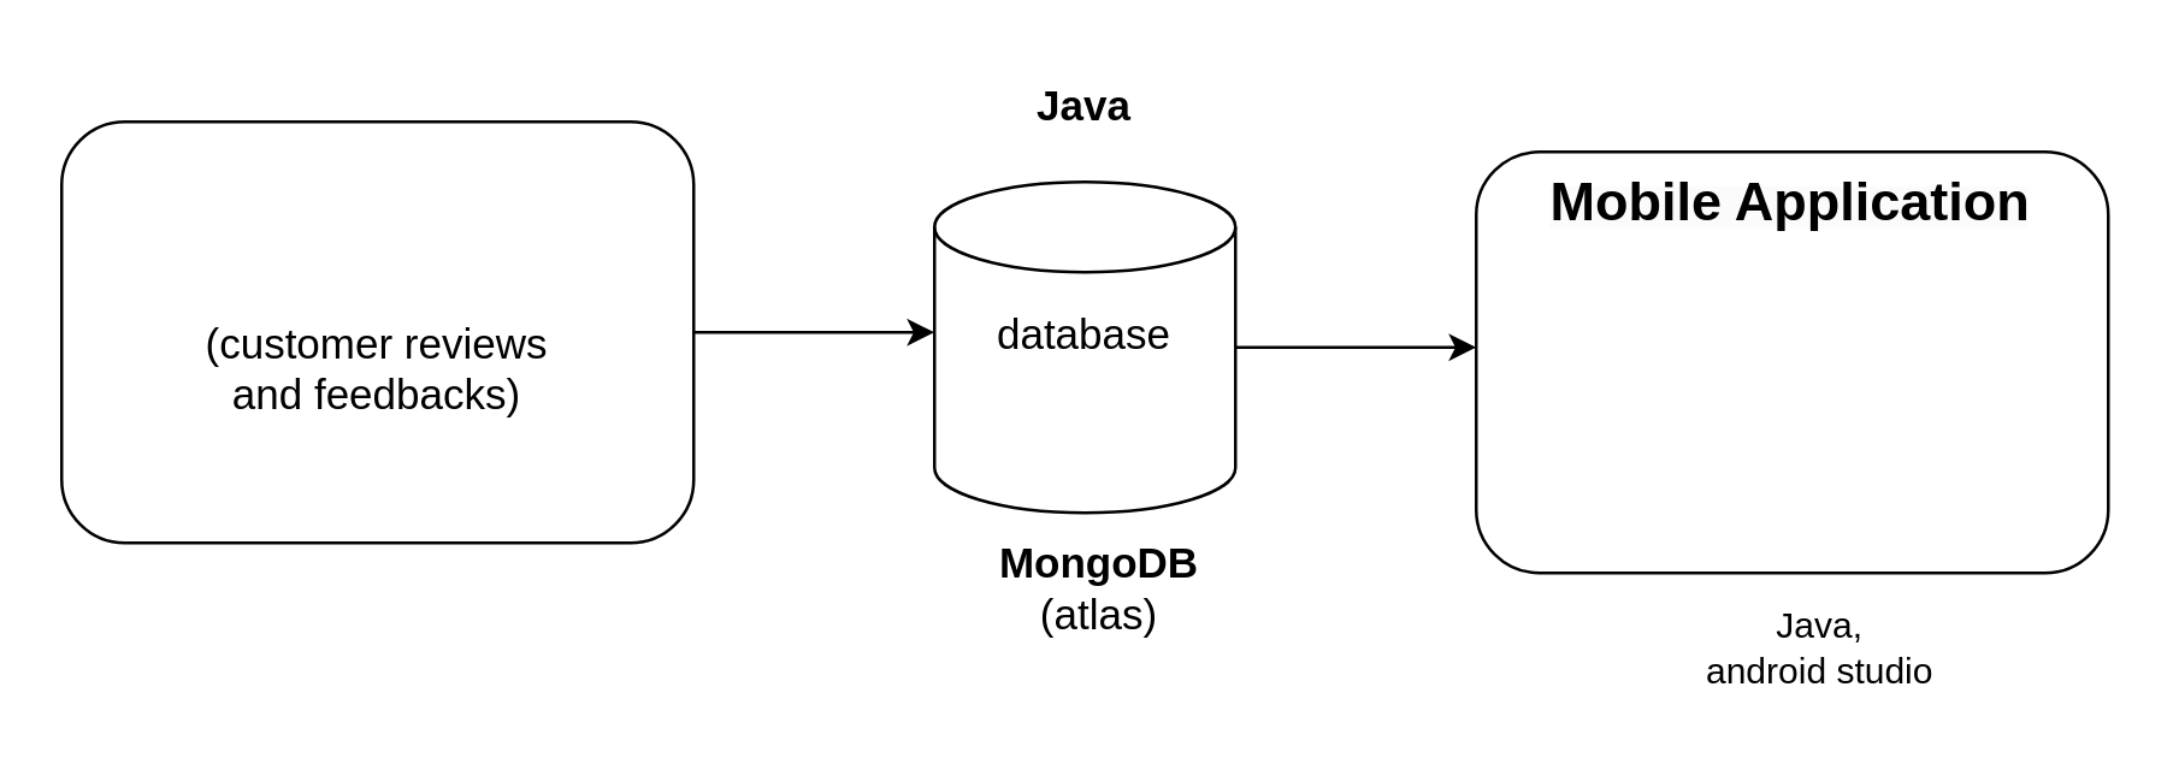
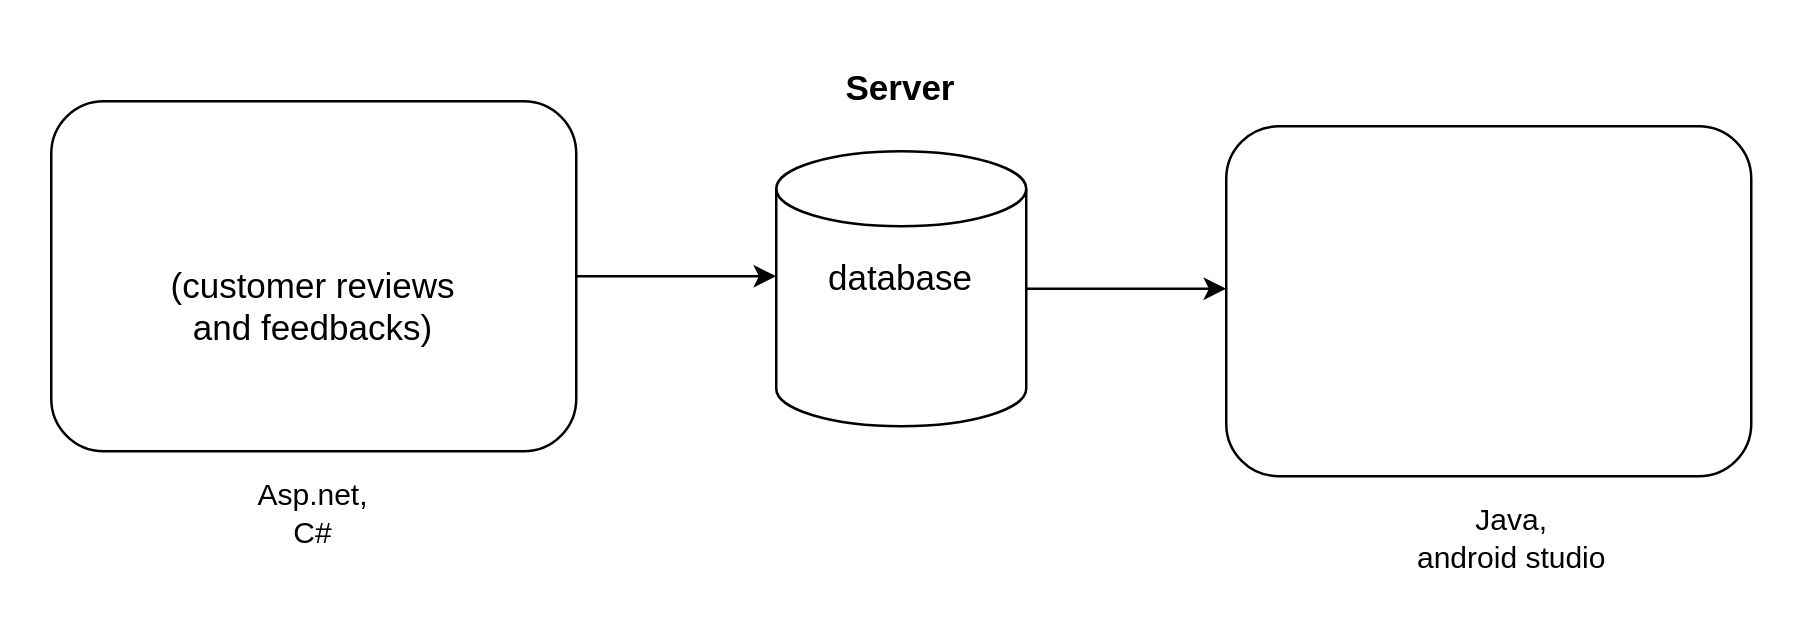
  <mxCell id="0" />
  <mxCell id="1" parent="0" />
  <mxCell id="2" value="" style="rounded=1;whiteSpace=wrap;html=1;" vertex="1" parent="1"><mxGeometry x="20" y="40" width="210" height="140" as="geometry" /></mxCell>
+ <mxCell id="3" value="Asp.net, C#" style="text;html=1;strokeColor=none;fillColor=none;align=center;verticalAlign=middle;whiteSpace=wrap;rounded=0;" vertex="1" parent="1"><mxGeometry x="95" y="190" width="60" height="30" as="geometry" /></mxCell>
  <mxCell id="4" value="&lt;br&gt;&lt;font style=&quot;font-size: 14px;&quot;&gt;(customer reviews and feedbacks)&lt;/font&gt;" style="text;html=1;strokeColor=none;fillColor=none;align=center;verticalAlign=middle;whiteSpace=wrap;rounded=0;" vertex="1" parent="1"><mxGeometry x="55" y="100" width="140" height="30" as="geometry" /></mxCell>
  <mxCell id="5" value="" style="endArrow=classic;html=1;rounded=0;fontSize=18;exitX=1;exitY=0.5;exitDx=0;exitDy=0;" edge="1" parent="1" source="2"><mxGeometry width="50" height="50" relative="1" as="geometry"><mxPoint x="270" y="170" as="sourcePoint" /><mxPoint x="310" y="110" as="targetPoint" /></mxGeometry></mxCell>
  <mxCell id="6" value="" style="shape=cylinder3;whiteSpace=wrap;html=1;boundedLbl=1;backgroundOutline=1;size=15;fontSize=18;" vertex="1" parent="1"><mxGeometry x="310" y="60" width="100" height="110" as="geometry" /></mxCell>
  <mxCell id="7" value="&lt;font style=&quot;font-size: 14px;&quot;&gt;database&lt;/font&gt;" style="text;html=1;strokeColor=none;fillColor=none;align=center;verticalAlign=middle;whiteSpace=wrap;rounded=0;fontSize=18;" vertex="1" parent="1"><mxGeometry x="330" y="95" width="60" height="30" as="geometry" /></mxCell>
- <mxCell id="8" value="&lt;b&gt;MongoDB&lt;br&gt;&lt;/b&gt;(atlas)" style="text;html=1;strokeColor=none;fillColor=none;align=center;verticalAlign=middle;whiteSpace=wrap;rounded=0;fontSize=14;" vertex="1" parent="1"><mxGeometry x="330" y="180" width="70" height="30" as="geometry" /></mxCell>
  <mxCell id="9" value="" style="endArrow=classic;html=1;rounded=0;fontSize=14;exitX=1;exitY=0.5;exitDx=0;exitDy=0;exitPerimeter=0;" edge="1" parent="1" source="6"><mxGeometry width="50" height="50" relative="1" as="geometry"><mxPoint x="480" y="170" as="sourcePoint" /><mxPoint x="490" y="115" as="targetPoint" /></mxGeometry></mxCell>
  <mxCell id="10" value="" style="rounded=1;whiteSpace=wrap;html=1;" vertex="1" parent="1"><mxGeometry x="490" y="50" width="210" height="140" as="geometry" /></mxCell>
  <mxCell id="11" value="Java, &lt;br&gt;android studio" style="text;html=1;strokeColor=none;fillColor=none;align=center;verticalAlign=middle;whiteSpace=wrap;rounded=0;" vertex="1" parent="1"><mxGeometry x="557.5" y="200" width="92.5" height="30" as="geometry" /></mxCell>
- <mxCell id="12" value="&lt;b style=&quot;border-color: var(--border-color); color: rgb(0, 0, 0); font-family: Helvetica; font-size: 12px; font-style: normal; font-variant-ligatures: normal; font-variant-caps: normal; letter-spacing: normal; orphans: 2; text-align: center; text-indent: 0px; text-transform: none; widows: 2; word-spacing: 0px; -webkit-text-stroke-width: 0px; background-color: rgb(251, 251, 251); text-decoration-thickness: initial; text-decoration-style: initial; text-decoration-color: initial;&quot;&gt;&lt;font style=&quot;border-color: var(--border-color); font-size: 18px;&quot;&gt;Mobile Application&lt;br style=&quot;border-color: var(--border-color);&quot;&gt;&lt;/font&gt;&lt;/b&gt;" style="text;whiteSpace=wrap;html=1;fontSize=18;" vertex="1" parent="1"><mxGeometry x="512.5" y="50" width="165" height="50" as="geometry" /></mxCell>
- <mxCell id="13" value="&lt;b&gt;Java&lt;/b&gt;" style="text;html=1;strokeColor=none;fillColor=none;align=center;verticalAlign=middle;whiteSpace=wrap;rounded=0;fontSize=14;" vertex="1" parent="1"><mxGeometry x="330" y="20" width="60" height="30" as="geometry" /></mxCell>
+ <mxCell id="13" value="&lt;b&gt;Server&lt;/b&gt;" style="text;html=1;strokeColor=none;fillColor=none;align=center;verticalAlign=middle;whiteSpace=wrap;rounded=0;fontSize=14;" vertex="1" parent="1"><mxGeometry x="330" y="20" width="60" height="30" as="geometry" /></mxCell>
